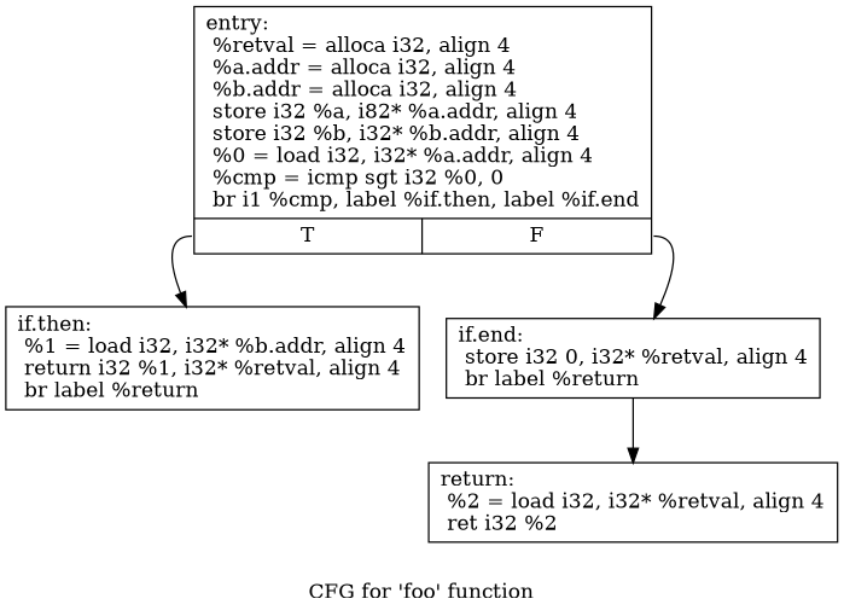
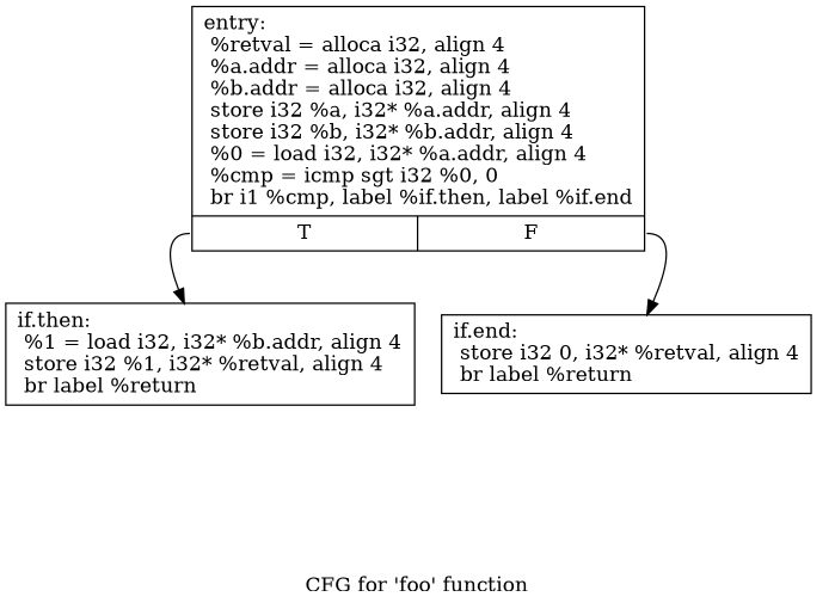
  digraph {
    label="CFG for 'foo' function"
    node [shape=record]
-   n1 [label="{entry:\l  %retval = alloca i32, align 4\l  %a.addr = alloca i32, align 4\l  %b.addr = alloca i32, align 4\l  store i32 %a, i82* %a.addr, align 4\l  store i32 %b, i32* %b.addr, align 4\l  %0 = load i32, i32* %a.addr, align 4\l  %cmp = icmp sgt i32 %0, 0\l  br i1 %cmp, label %if.then, label %if.end\l|{<s0>T|<s1>F}}"]
-   n2 [label="{if.then:                                          \l  %1 = load i32, i32* %b.addr, align 4\l  return i32 %1, i32* %retval, align 4\l  br label %return\l}"]
+   n1 [label="{entry:\l  %retval = alloca i32, align 4\l  %a.addr = alloca i32, align 4\l  %b.addr = alloca i32, align 4\l  store i32 %a, i32* %a.addr, align 4\l  store i32 %b, i32* %b.addr, align 4\l  %0 = load i32, i32* %a.addr, align 4\l  %cmp = icmp sgt i32 %0, 0\l  br i1 %cmp, label %if.then, label %if.end\l|{<s0>T|<s1>F}}"]
+   n2 [label="{if.then:                                          \l  %1 = load i32, i32* %b.addr, align 4\l  store i32 %1, i32* %retval, align 4\l  br label %return\l}"]
    n3 [label="{if.end:                                           \l  store i32 0, i32* %retval, align 4\l  br label %return\l}"]
-   n4 [label="{return:                                           \l  %2 = load i32, i32* %retval, align 4\l  ret i32 %2\l}"]
    n1 -> n2 [tailport=s0]
    n1 -> n3 [tailport=s1]
-   n3 -> n4
  }
